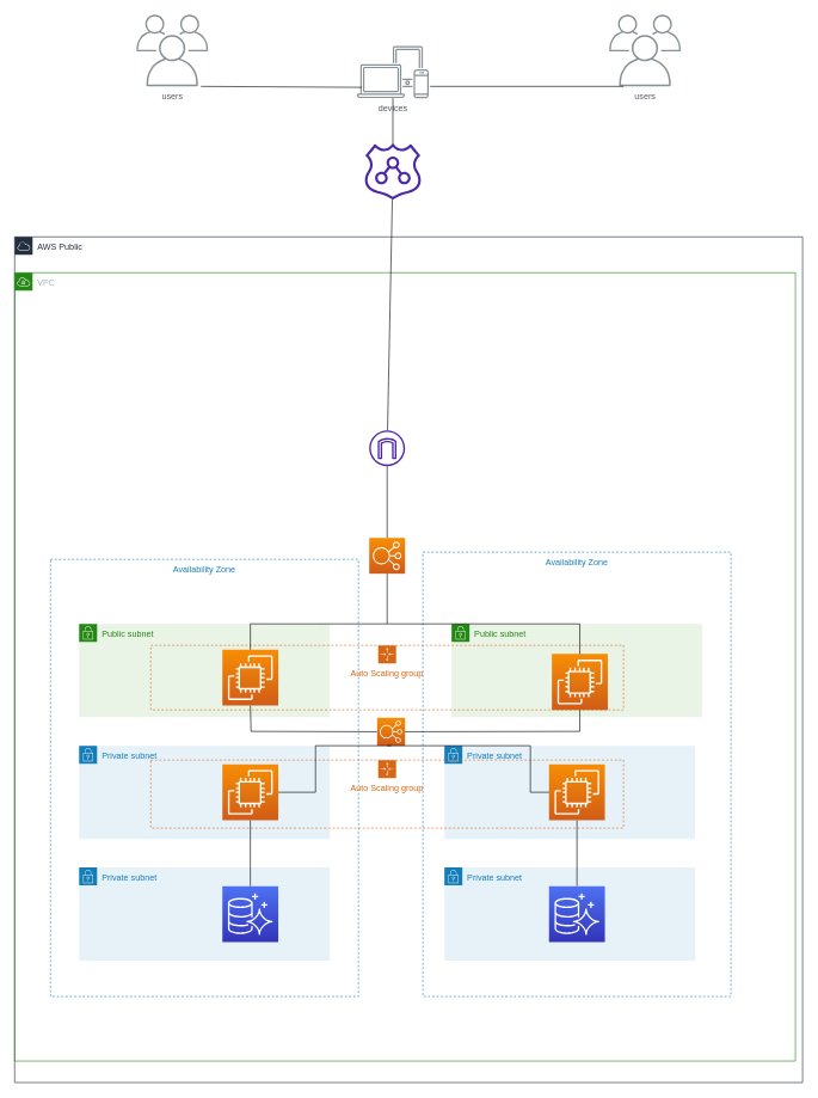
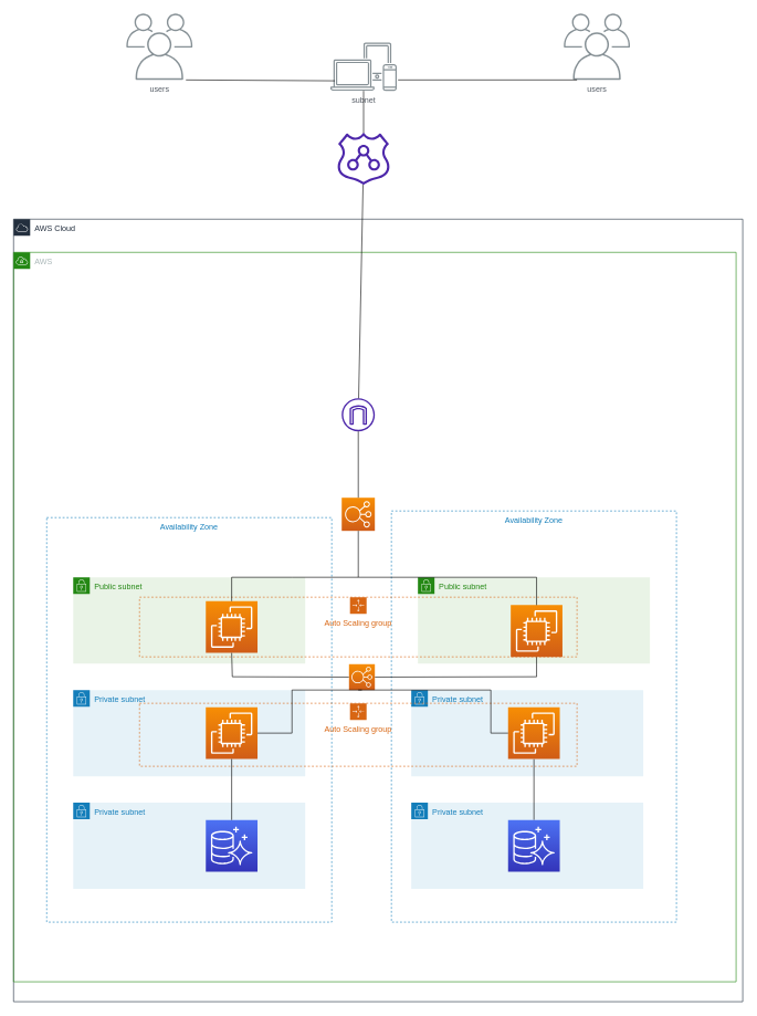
  <mxCell id="0" />
  <mxCell id="1" parent="0" />
- <mxCell id="2" value="AWS Public" style="points=[[0,0],[0.25,0],[0.5,0],[0.75,0],[1,0],[1,0.25],[1,0.5],[1,0.75],[1,1],[0.75,1],[0.5,1],[0.25,1],[0,1],[0,0.75],[0,0.5],[0,0.25]];outlineConnect=0;gradientColor=none;html=1;whiteSpace=wrap;fontSize=12;fontStyle=0;container=1;pointerEvents=0;collapsible=0;recursiveResize=0;shape=mxgraph.aws4.group;grIcon=mxgraph.aws4.group_aws_cloud;strokeColor=#232F3E;fillColor=none;verticalAlign=top;align=left;spacingLeft=30;fontColor=#232F3E;dashed=0;" parent="1" vertex="1"><mxGeometry x="20" y="330" width="1100" height="1180" as="geometry" /></mxCell>
- <mxCell id="3" value="VPC" style="points=[[0,0],[0.25,0],[0.5,0],[0.75,0],[1,0],[1,0.25],[1,0.5],[1,0.75],[1,1],[0.75,1],[0.5,1],[0.25,1],[0,1],[0,0.75],[0,0.5],[0,0.25]];outlineConnect=0;gradientColor=none;html=1;whiteSpace=wrap;fontSize=12;fontStyle=0;container=1;pointerEvents=0;collapsible=0;recursiveResize=0;shape=mxgraph.aws4.group;grIcon=mxgraph.aws4.group_vpc;strokeColor=#248814;fillColor=none;verticalAlign=top;align=left;spacingLeft=30;fontColor=#AAB7B8;dashed=0;" parent="1" vertex="1"><mxGeometry x="20" y="380" width="1090" height="1100" as="geometry" /></mxCell>
+ <mxCell id="2" value="AWS Cloud" style="points=[[0,0],[0.25,0],[0.5,0],[0.75,0],[1,0],[1,0.25],[1,0.5],[1,0.75],[1,1],[0.75,1],[0.5,1],[0.25,1],[0,1],[0,0.75],[0,0.5],[0,0.25]];outlineConnect=0;gradientColor=none;html=1;whiteSpace=wrap;fontSize=12;fontStyle=0;container=1;pointerEvents=0;collapsible=0;recursiveResize=0;shape=mxgraph.aws4.group;grIcon=mxgraph.aws4.group_aws_cloud;strokeColor=#232F3E;fillColor=none;verticalAlign=top;align=left;spacingLeft=30;fontColor=#232F3E;dashed=0;" parent="1" vertex="1"><mxGeometry x="20" y="330" width="1100" height="1180" as="geometry" /></mxCell>
+ <mxCell id="3" value="AWS" style="points=[[0,0],[0.25,0],[0.5,0],[0.75,0],[1,0],[1,0.25],[1,0.5],[1,0.75],[1,1],[0.75,1],[0.5,1],[0.25,1],[0,1],[0,0.75],[0,0.5],[0,0.25]];outlineConnect=0;gradientColor=none;html=1;whiteSpace=wrap;fontSize=12;fontStyle=0;container=1;pointerEvents=0;collapsible=0;recursiveResize=0;shape=mxgraph.aws4.group;grIcon=mxgraph.aws4.group_vpc;strokeColor=#248814;fillColor=none;verticalAlign=top;align=left;spacingLeft=30;fontColor=#AAB7B8;dashed=0;" parent="1" vertex="1"><mxGeometry x="20" y="380" width="1090" height="1100" as="geometry" /></mxCell>
  <mxCell id="4" value="Availability Zone" style="fillColor=none;strokeColor=#147EBA;dashed=1;verticalAlign=top;fontStyle=0;fontColor=#147EBA;whiteSpace=wrap;html=1;" parent="3" vertex="1"><mxGeometry x="570" y="390" width="430" height="620" as="geometry" /></mxCell>
  <mxCell id="5" value="Public subnet" style="points=[[0,0],[0.25,0],[0.5,0],[0.75,0],[1,0],[1,0.25],[1,0.5],[1,0.75],[1,1],[0.75,1],[0.5,1],[0.25,1],[0,1],[0,0.75],[0,0.5],[0,0.25]];outlineConnect=0;gradientColor=none;html=1;whiteSpace=wrap;fontSize=12;fontStyle=0;container=1;pointerEvents=0;collapsible=0;recursiveResize=0;shape=mxgraph.aws4.group;grIcon=mxgraph.aws4.group_security_group;grStroke=0;strokeColor=#248814;fillColor=#E9F3E6;verticalAlign=top;align=left;spacingLeft=30;fontColor=#248814;dashed=0;" parent="3" vertex="1"><mxGeometry x="610" y="490" width="350" height="130" as="geometry" /></mxCell>
  <mxCell id="6" value="Private subnet" style="points=[[0,0],[0.25,0],[0.5,0],[0.75,0],[1,0],[1,0.25],[1,0.5],[1,0.75],[1,1],[0.75,1],[0.5,1],[0.25,1],[0,1],[0,0.75],[0,0.5],[0,0.25]];outlineConnect=0;gradientColor=none;html=1;whiteSpace=wrap;fontSize=12;fontStyle=0;container=1;pointerEvents=0;collapsible=0;recursiveResize=0;shape=mxgraph.aws4.group;grIcon=mxgraph.aws4.group_security_group;grStroke=0;strokeColor=#147EBA;fillColor=#E6F2F8;verticalAlign=top;align=left;spacingLeft=30;fontColor=#147EBA;dashed=0;" parent="3" vertex="1"><mxGeometry x="600" y="830" width="350" height="130" as="geometry" /></mxCell>
  <mxCell id="7" value="Availability Zone" style="fillColor=none;strokeColor=#147EBA;dashed=1;verticalAlign=top;fontStyle=0;fontColor=#147EBA;whiteSpace=wrap;html=1;" parent="3" vertex="1"><mxGeometry x="50" y="400" width="430" height="610" as="geometry" /></mxCell>
  <mxCell id="8" value="Private subnet" style="points=[[0,0],[0.25,0],[0.5,0],[0.75,0],[1,0],[1,0.25],[1,0.5],[1,0.75],[1,1],[0.75,1],[0.5,1],[0.25,1],[0,1],[0,0.75],[0,0.5],[0,0.25]];outlineConnect=0;gradientColor=none;html=1;whiteSpace=wrap;fontSize=12;fontStyle=0;container=1;pointerEvents=0;collapsible=0;recursiveResize=0;shape=mxgraph.aws4.group;grIcon=mxgraph.aws4.group_security_group;grStroke=0;strokeColor=#147EBA;fillColor=#E6F2F8;verticalAlign=top;align=left;spacingLeft=30;fontColor=#147EBA;dashed=0;" parent="3" vertex="1"><mxGeometry x="90" y="830" width="350" height="130" as="geometry" /></mxCell>
  <mxCell id="9" value="" style="sketch=0;points=[[0,0,0],[0.25,0,0],[0.5,0,0],[0.75,0,0],[1,0,0],[0,1,0],[0.25,1,0],[0.5,1,0],[0.75,1,0],[1,1,0],[0,0.25,0],[0,0.5,0],[0,0.75,0],[1,0.25,0],[1,0.5,0],[1,0.75,0]];outlineConnect=0;fontColor=#232F3E;gradientColor=#4D72F3;gradientDirection=north;fillColor=#3334B9;strokeColor=#ffffff;dashed=0;verticalLabelPosition=bottom;verticalAlign=top;align=center;html=1;fontSize=12;fontStyle=0;aspect=fixed;shape=mxgraph.aws4.resourceIcon;resIcon=mxgraph.aws4.aurora;" vertex="1" parent="8"><mxGeometry x="200" y="26" width="78" height="78" as="geometry" /></mxCell>
  <mxCell id="10" value="Private subnet" style="points=[[0,0],[0.25,0],[0.5,0],[0.75,0],[1,0],[1,0.25],[1,0.5],[1,0.75],[1,1],[0.75,1],[0.5,1],[0.25,1],[0,1],[0,0.75],[0,0.5],[0,0.25]];outlineConnect=0;gradientColor=none;html=1;whiteSpace=wrap;fontSize=12;fontStyle=0;container=1;pointerEvents=0;collapsible=0;recursiveResize=0;shape=mxgraph.aws4.group;grIcon=mxgraph.aws4.group_security_group;grStroke=0;strokeColor=#147EBA;fillColor=#E6F2F8;verticalAlign=top;align=left;spacingLeft=30;fontColor=#147EBA;dashed=0;" parent="3" vertex="1"><mxGeometry x="600" y="660" width="350" height="130" as="geometry" /></mxCell>
  <mxCell id="11" value="Private subnet" style="points=[[0,0],[0.25,0],[0.5,0],[0.75,0],[1,0],[1,0.25],[1,0.5],[1,0.75],[1,1],[0.75,1],[0.5,1],[0.25,1],[0,1],[0,0.75],[0,0.5],[0,0.25]];outlineConnect=0;gradientColor=none;html=1;whiteSpace=wrap;fontSize=12;fontStyle=0;container=1;pointerEvents=0;collapsible=0;recursiveResize=0;shape=mxgraph.aws4.group;grIcon=mxgraph.aws4.group_security_group;grStroke=0;strokeColor=#147EBA;fillColor=#E6F2F8;verticalAlign=top;align=left;spacingLeft=30;fontColor=#147EBA;dashed=0;" parent="3" vertex="1"><mxGeometry x="90" y="660" width="350" height="130" as="geometry" /></mxCell>
  <mxCell id="12" value="" style="sketch=0;points=[[0,0,0],[0.25,0,0],[0.5,0,0],[0.75,0,0],[1,0,0],[0,1,0],[0.25,1,0],[0.5,1,0],[0.75,1,0],[1,1,0],[0,0.25,0],[0,0.5,0],[0,0.75,0],[1,0.25,0],[1,0.5,0],[1,0.75,0]];outlineConnect=0;fontColor=#232F3E;gradientColor=#F78E04;gradientDirection=north;fillColor=#D05C17;strokeColor=#ffffff;dashed=0;verticalLabelPosition=bottom;verticalAlign=top;align=center;html=1;fontSize=12;fontStyle=0;aspect=fixed;shape=mxgraph.aws4.resourceIcon;resIcon=mxgraph.aws4.ec2;" vertex="1" parent="11"><mxGeometry x="200" y="26" width="78" height="78" as="geometry" /></mxCell>
  <mxCell id="13" value="" style="sketch=0;outlineConnect=0;fontColor=#232F3E;gradientColor=none;fillColor=#4D27AA;strokeColor=none;dashed=0;verticalLabelPosition=bottom;verticalAlign=top;align=center;html=1;fontSize=12;fontStyle=0;aspect=fixed;pointerEvents=1;shape=mxgraph.aws4.internet_gateway;" parent="3" vertex="1"><mxGeometry x="495" y="220" width="50" height="50" as="geometry" /></mxCell>
  <mxCell id="14" value="Public subnet" style="points=[[0,0],[0.25,0],[0.5,0],[0.75,0],[1,0],[1,0.25],[1,0.5],[1,0.75],[1,1],[0.75,1],[0.5,1],[0.25,1],[0,1],[0,0.75],[0,0.5],[0,0.25]];outlineConnect=0;gradientColor=none;html=1;whiteSpace=wrap;fontSize=12;fontStyle=0;container=1;pointerEvents=0;collapsible=0;recursiveResize=0;shape=mxgraph.aws4.group;grIcon=mxgraph.aws4.group_security_group;grStroke=0;strokeColor=#248814;fillColor=#E9F3E6;verticalAlign=top;align=left;spacingLeft=30;fontColor=#248814;dashed=0;" parent="3" vertex="1"><mxGeometry x="90" y="490" width="350" height="130" as="geometry" /></mxCell>
  <mxCell id="15" value="Auto Scaling group" style="points=[[0,0],[0.25,0],[0.5,0],[0.75,0],[1,0],[1,0.25],[1,0.5],[1,0.75],[1,1],[0.75,1],[0.5,1],[0.25,1],[0,1],[0,0.75],[0,0.5],[0,0.25]];outlineConnect=0;gradientColor=none;html=1;whiteSpace=wrap;fontSize=12;fontStyle=0;container=1;pointerEvents=0;collapsible=0;recursiveResize=0;shape=mxgraph.aws4.groupCenter;grIcon=mxgraph.aws4.group_auto_scaling_group;grStroke=1;strokeColor=#D86613;fillColor=none;verticalAlign=top;align=center;fontColor=#D86613;dashed=1;spacingTop=25;" parent="3" vertex="1"><mxGeometry x="190" y="520" width="660" height="90" as="geometry" /></mxCell>
  <mxCell id="16" value="" style="sketch=0;points=[[0,0,0],[0.25,0,0],[0.5,0,0],[0.75,0,0],[1,0,0],[0,1,0],[0.25,1,0],[0.5,1,0],[0.75,1,0],[1,1,0],[0,0.25,0],[0,0.5,0],[0,0.75,0],[1,0.25,0],[1,0.5,0],[1,0.75,0]];outlineConnect=0;fontColor=#232F3E;gradientColor=#F78E04;gradientDirection=north;fillColor=#D05C17;strokeColor=#ffffff;dashed=0;verticalLabelPosition=bottom;verticalAlign=top;align=center;html=1;fontSize=12;fontStyle=0;aspect=fixed;shape=mxgraph.aws4.resourceIcon;resIcon=mxgraph.aws4.ec2;" parent="15" vertex="1"><mxGeometry x="100" y="6" width="78" height="78" as="geometry" /></mxCell>
  <mxCell id="17" value="" style="sketch=0;points=[[0,0,0],[0.25,0,0],[0.5,0,0],[0.75,0,0],[1,0,0],[0,1,0],[0.25,1,0],[0.5,1,0],[0.75,1,0],[1,1,0],[0,0.25,0],[0,0.5,0],[0,0.75,0],[1,0.25,0],[1,0.5,0],[1,0.75,0]];outlineConnect=0;fontColor=#232F3E;gradientColor=#F78E04;gradientDirection=north;fillColor=#D05C17;strokeColor=#ffffff;dashed=0;verticalLabelPosition=bottom;verticalAlign=top;align=center;html=1;fontSize=12;fontStyle=0;aspect=fixed;shape=mxgraph.aws4.resourceIcon;resIcon=mxgraph.aws4.elastic_load_balancing;" vertex="1" parent="3"><mxGeometry x="495" y="370" width="50" height="50" as="geometry" /></mxCell>
  <mxCell id="18" value="" style="endArrow=none;html=1;rounded=0;" edge="1" parent="3" source="17" target="13"><mxGeometry width="50" height="50" relative="1" as="geometry"><mxPoint x="390" y="650" as="sourcePoint" /><mxPoint x="440" y="600" as="targetPoint" /></mxGeometry></mxCell>
  <mxCell id="19" value="" style="endArrow=none;html=1;rounded=0;entryX=0.5;entryY=1;entryDx=0;entryDy=0;entryPerimeter=0;exitX=0.5;exitY=0;exitDx=0;exitDy=0;exitPerimeter=0;" edge="1" parent="3" source="16" target="17"><mxGeometry width="50" height="50" relative="1" as="geometry"><mxPoint x="390" y="650" as="sourcePoint" /><mxPoint x="440" y="600" as="targetPoint" /><Array as="points"><mxPoint x="329" y="490" /><mxPoint x="420" y="490" /><mxPoint x="520" y="490" /></Array></mxGeometry></mxCell>
  <mxCell id="20" value="" style="endArrow=none;html=1;rounded=0;exitX=0;exitY=0.5;exitDx=0;exitDy=0;exitPerimeter=0;entryX=0.5;entryY=1;entryDx=0;entryDy=0;entryPerimeter=0;" edge="1" parent="3" source="26" target="16"><mxGeometry width="50" height="50" relative="1" as="geometry"><mxPoint x="390" y="650" as="sourcePoint" /><mxPoint x="440" y="600" as="targetPoint" /><Array as="points"><mxPoint x="330" y="640" /></Array></mxGeometry></mxCell>
  <mxCell id="21" value="" style="endArrow=none;html=1;rounded=0;entryX=0.5;entryY=1;entryDx=0;entryDy=0;entryPerimeter=0;exitX=1;exitY=0.5;exitDx=0;exitDy=0;exitPerimeter=0;" edge="1" parent="3" source="26" target="28"><mxGeometry width="50" height="50" relative="1" as="geometry"><mxPoint x="390" y="650" as="sourcePoint" /><mxPoint x="440" y="600" as="targetPoint" /><Array as="points"><mxPoint x="789" y="640" /></Array></mxGeometry></mxCell>
  <mxCell id="22" value="" style="endArrow=none;html=1;rounded=0;entryX=0.5;entryY=0;entryDx=0;entryDy=0;entryPerimeter=0;exitX=0.5;exitY=1;exitDx=0;exitDy=0;exitPerimeter=0;" edge="1" parent="3" source="12" target="9"><mxGeometry width="50" height="50" relative="1" as="geometry"><mxPoint x="390" y="650" as="sourcePoint" /><mxPoint x="440" y="600" as="targetPoint" /></mxGeometry></mxCell>
  <mxCell id="23" value="" style="endArrow=none;html=1;rounded=0;entryX=0.5;entryY=1;entryDx=0;entryDy=0;entryPerimeter=0;exitX=0.5;exitY=0;exitDx=0;exitDy=0;exitPerimeter=0;" edge="1" parent="3" source="29" target="25"><mxGeometry width="50" height="50" relative="1" as="geometry"><mxPoint x="390" y="650" as="sourcePoint" /><mxPoint x="440" y="600" as="targetPoint" /></mxGeometry></mxCell>
  <mxCell id="24" value="Auto Scaling group" style="points=[[0,0],[0.25,0],[0.5,0],[0.75,0],[1,0],[1,0.25],[1,0.5],[1,0.75],[1,1],[0.75,1],[0.5,1],[0.25,1],[0,1],[0,0.75],[0,0.5],[0,0.25]];outlineConnect=0;gradientColor=none;html=1;whiteSpace=wrap;fontSize=12;fontStyle=0;container=1;pointerEvents=0;collapsible=0;recursiveResize=0;shape=mxgraph.aws4.groupCenter;grIcon=mxgraph.aws4.group_auto_scaling_group;grStroke=1;strokeColor=#D86613;fillColor=none;verticalAlign=top;align=center;fontColor=#D86613;dashed=1;spacingTop=25;" vertex="1" parent="3"><mxGeometry x="190" y="680" width="660" height="95" as="geometry" /></mxCell>
  <mxCell id="25" value="" style="sketch=0;points=[[0,0,0],[0.25,0,0],[0.5,0,0],[0.75,0,0],[1,0,0],[0,1,0],[0.25,1,0],[0.5,1,0],[0.75,1,0],[1,1,0],[0,0.25,0],[0,0.5,0],[0,0.75,0],[1,0.25,0],[1,0.5,0],[1,0.75,0]];outlineConnect=0;fontColor=#232F3E;gradientColor=#F78E04;gradientDirection=north;fillColor=#D05C17;strokeColor=#ffffff;dashed=0;verticalLabelPosition=bottom;verticalAlign=top;align=center;html=1;fontSize=12;fontStyle=0;aspect=fixed;shape=mxgraph.aws4.resourceIcon;resIcon=mxgraph.aws4.ec2;" vertex="1" parent="24"><mxGeometry x="556" y="6" width="78" height="78" as="geometry" /></mxCell>
  <mxCell id="26" value="" style="sketch=0;points=[[0,0,0],[0.25,0,0],[0.5,0,0],[0.75,0,0],[1,0,0],[0,1,0],[0.25,1,0],[0.5,1,0],[0.75,1,0],[1,1,0],[0,0.25,0],[0,0.5,0],[0,0.75,0],[1,0.25,0],[1,0.5,0],[1,0.75,0]];outlineConnect=0;fontColor=#232F3E;gradientColor=#F78E04;gradientDirection=north;fillColor=#D05C17;strokeColor=#ffffff;dashed=0;verticalLabelPosition=bottom;verticalAlign=top;align=center;html=1;fontSize=12;fontStyle=0;aspect=fixed;shape=mxgraph.aws4.resourceIcon;resIcon=mxgraph.aws4.elastic_load_balancing;" vertex="1" parent="3"><mxGeometry x="506" y="621" width="39" height="39" as="geometry" /></mxCell>
  <mxCell id="27" value="" style="endArrow=none;html=1;rounded=0;entryX=0.5;entryY=1;entryDx=0;entryDy=0;entryPerimeter=0;exitX=1;exitY=0.5;exitDx=0;exitDy=0;exitPerimeter=0;" edge="1" parent="3" source="12" target="26"><mxGeometry width="50" height="50" relative="1" as="geometry"><mxPoint x="390" y="650" as="sourcePoint" /><mxPoint x="440" y="600" as="targetPoint" /><Array as="points"><mxPoint x="420" y="725" /><mxPoint x="420" y="660" /></Array></mxGeometry></mxCell>
  <mxCell id="28" value="" style="sketch=0;points=[[0,0,0],[0.25,0,0],[0.5,0,0],[0.75,0,0],[1,0,0],[0,1,0],[0.25,1,0],[0.5,1,0],[0.75,1,0],[1,1,0],[0,0.25,0],[0,0.5,0],[0,0.75,0],[1,0.25,0],[1,0.5,0],[1,0.75,0]];outlineConnect=0;fontColor=#232F3E;gradientColor=#F78E04;gradientDirection=north;fillColor=#D05C17;strokeColor=#ffffff;dashed=0;verticalLabelPosition=bottom;verticalAlign=top;align=center;html=1;fontSize=12;fontStyle=0;aspect=fixed;shape=mxgraph.aws4.resourceIcon;resIcon=mxgraph.aws4.ec2;" parent="3" vertex="1"><mxGeometry x="750" y="532" width="78" height="78" as="geometry" /></mxCell>
  <mxCell id="29" value="" style="sketch=0;points=[[0,0,0],[0.25,0,0],[0.5,0,0],[0.75,0,0],[1,0,0],[0,1,0],[0.25,1,0],[0.5,1,0],[0.75,1,0],[1,1,0],[0,0.25,0],[0,0.5,0],[0,0.75,0],[1,0.25,0],[1,0.5,0],[1,0.75,0]];outlineConnect=0;fontColor=#232F3E;gradientColor=#4D72F3;gradientDirection=north;fillColor=#3334B9;strokeColor=#ffffff;dashed=0;verticalLabelPosition=bottom;verticalAlign=top;align=center;html=1;fontSize=12;fontStyle=0;aspect=fixed;shape=mxgraph.aws4.resourceIcon;resIcon=mxgraph.aws4.aurora;" vertex="1" parent="3"><mxGeometry x="746" y="856" width="78" height="78" as="geometry" /></mxCell>
  <mxCell id="30" value="" style="sketch=0;outlineConnect=0;fontColor=#232F3E;gradientColor=none;fillColor=#4D27AA;strokeColor=none;dashed=0;verticalLabelPosition=bottom;verticalAlign=top;align=center;html=1;fontSize=12;fontStyle=0;aspect=fixed;pointerEvents=1;shape=mxgraph.aws4.route_53_resolver;" parent="1" vertex="1"><mxGeometry x="509" y="200" width="78" height="78" as="geometry" /></mxCell>
  <mxCell id="31" value="users" style="sketch=0;outlineConnect=0;gradientColor=none;fontColor=#545B64;strokeColor=none;fillColor=#879196;dashed=0;verticalLabelPosition=bottom;verticalAlign=top;align=center;html=1;fontSize=12;fontStyle=0;aspect=fixed;shape=mxgraph.aws4.illustration_users;pointerEvents=1" parent="1" vertex="1"><mxGeometry x="190" width="100" height="100" as="geometry" y="20" /></mxCell>
- <mxCell id="32" value="devices" style="sketch=0;outlineConnect=0;gradientColor=none;fontColor=#545B64;strokeColor=none;fillColor=#879196;dashed=0;verticalLabelPosition=bottom;verticalAlign=top;align=center;html=1;fontSize=12;fontStyle=0;aspect=fixed;shape=mxgraph.aws4.illustration_devices;pointerEvents=1" parent="1" vertex="1"><mxGeometry x="498" y="63.5" width="100" height="73" as="geometry" /></mxCell>
+ <mxCell id="32" value="subnet" style="sketch=0;outlineConnect=0;gradientColor=none;fontColor=#545B64;strokeColor=none;fillColor=#879196;dashed=0;verticalLabelPosition=bottom;verticalAlign=top;align=center;html=1;fontSize=12;fontStyle=0;aspect=fixed;shape=mxgraph.aws4.illustration_devices;pointerEvents=1" parent="1" vertex="1"><mxGeometry x="498" y="63.5" width="100" height="73" as="geometry" /></mxCell>
  <mxCell id="33" value="users" style="sketch=0;outlineConnect=0;gradientColor=none;fontColor=#545B64;strokeColor=none;fillColor=#879196;dashed=0;verticalLabelPosition=bottom;verticalAlign=top;align=center;html=1;fontSize=12;fontStyle=0;aspect=fixed;shape=mxgraph.aws4.illustration_users;pointerEvents=1" parent="1" vertex="1"><mxGeometry x="850" width="100" height="100" as="geometry" y="20" /></mxCell>
  <mxCell id="34" value="" style="endArrow=none;html=1;rounded=0;exitX=0.067;exitY=0.793;exitDx=0;exitDy=0;exitPerimeter=0;entryX=0.901;entryY=1;entryDx=0;entryDy=0;entryPerimeter=0;" parent="1" source="32" edge="1" target="31"><mxGeometry width="50" height="50" relative="1" as="geometry"><mxPoint x="370" y="270" as="sourcePoint" /><mxPoint x="390" y="120" as="targetPoint" /></mxGeometry></mxCell>
  <mxCell id="35" value="" style="endArrow=none;html=1;rounded=0;entryX=0.199;entryY=1;entryDx=0;entryDy=0;entryPerimeter=0;" parent="1" target="33" edge="1"><mxGeometry width="50" height="50" relative="1" as="geometry"><mxPoint x="600" y="120" as="sourcePoint" /><mxPoint x="740" y="140" as="targetPoint" /></mxGeometry></mxCell>
  <mxCell id="36" value="" style="endArrow=none;html=1;rounded=0;" parent="1" source="30" target="32" edge="1"><mxGeometry width="50" height="50" relative="1" as="geometry"><mxPoint x="410" y="400" as="sourcePoint" /><mxPoint x="460" y="350" as="targetPoint" /></mxGeometry></mxCell>
  <mxCell id="37" value="" style="endArrow=none;html=1;rounded=0;exitX=0.5;exitY=0;exitDx=0;exitDy=0;exitPerimeter=0;" edge="1" parent="1" source="28"><mxGeometry width="50" height="50" relative="1" as="geometry"><mxPoint x="410" y="1030" as="sourcePoint" /><mxPoint x="540" y="870" as="targetPoint" /><Array as="points"><mxPoint x="809" y="870" /></Array></mxGeometry></mxCell>
  <mxCell id="38" value="" style="endArrow=none;html=1;rounded=0;exitX=0;exitY=0.5;exitDx=0;exitDy=0;exitPerimeter=0;" edge="1" parent="1" source="25"><mxGeometry width="50" height="50" relative="1" as="geometry"><mxPoint x="410" y="1030" as="sourcePoint" /><mxPoint x="540" y="1040" as="targetPoint" /><Array as="points"><mxPoint x="740" y="1105" /><mxPoint x="740" y="1040" /></Array></mxGeometry></mxCell>
  <mxCell id="39" value="" style="endArrow=none;html=1;rounded=0;" edge="1" parent="1" source="13" target="30"><mxGeometry width="50" height="50" relative="1" as="geometry"><mxPoint x="410" y="600" as="sourcePoint" /><mxPoint x="460" y="550" as="targetPoint" /></mxGeometry></mxCell>
